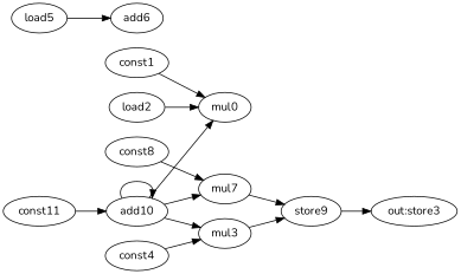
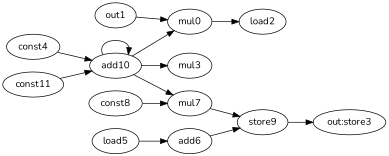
  digraph {
    fontname=Nunito
    rankdir=LR
    node [fontname=Nunito opcode=const]
    edge [fontname=Nunito operand=0]
    mul0 [opcode=mul]
    load2 [opcode=load]
-   const1
+   const1 [label=out1]
    add6 [opcode=add]
    store9 [opcode=store]
    mul3 [opcode=mul]
    load5 [opcode=load]
    const4
    n9 [label="out:store3" opcode=""]
    mul7 [opcode=mul]
    const8
    add10 [opcode=add]
    const11
-   load2 -> mul0
+   mul0 -> load2
    const1 -> mul0
-   mul3 -> store9
+   add6 -> store9
    store9 -> n9 [operand=""]
    load5 -> add6
-   const4 -> mul3
+   const4 -> add10
    mul7 -> store9 [operand=1]
    const8 -> mul7
    add10 -> mul0 [operand=1]
    add10 -> mul3 [operand=1]
    add10 -> mul7 [operand=1]
    add10 -> add10
    const11 -> add10 [operand=1]
  }
